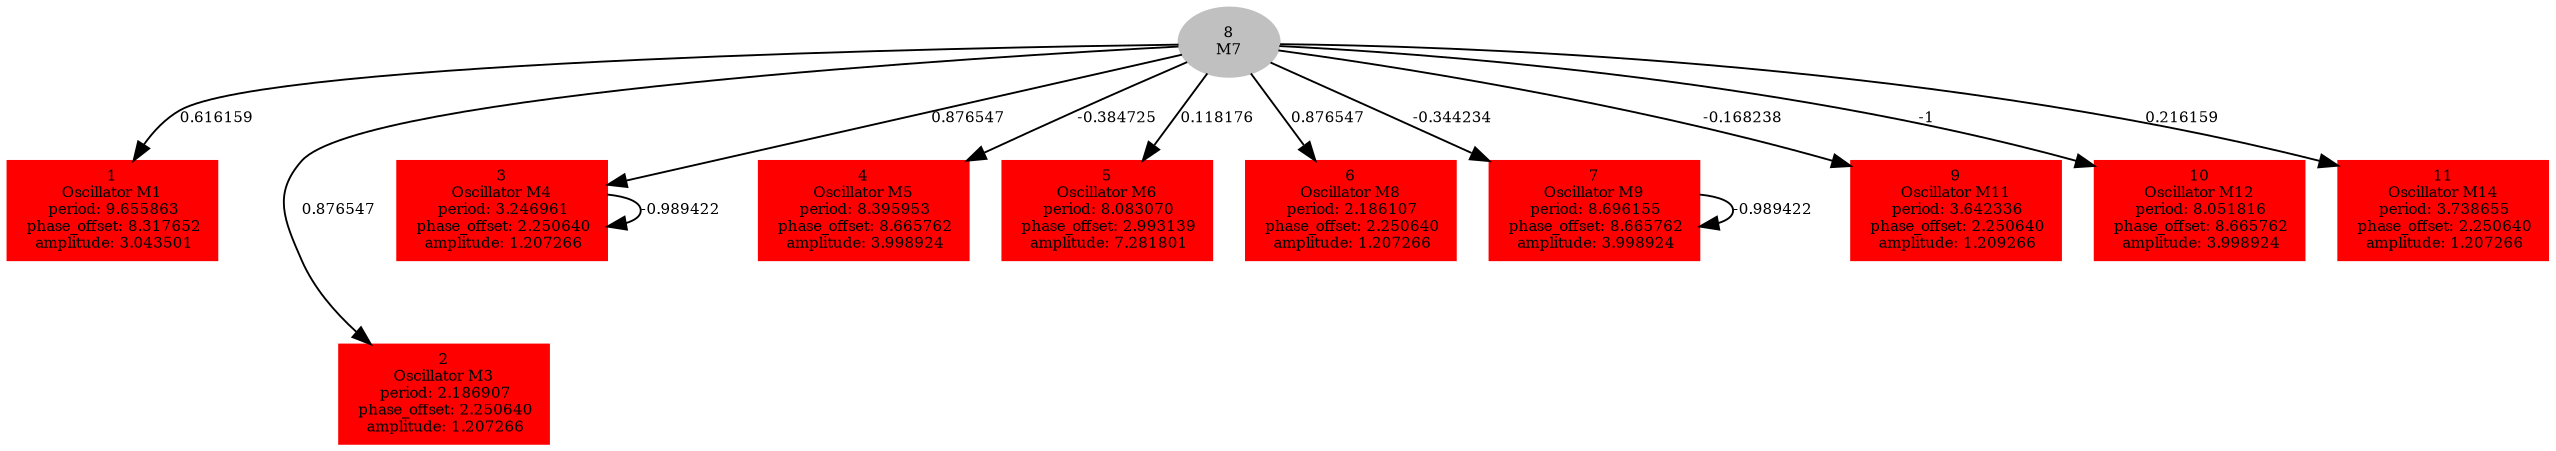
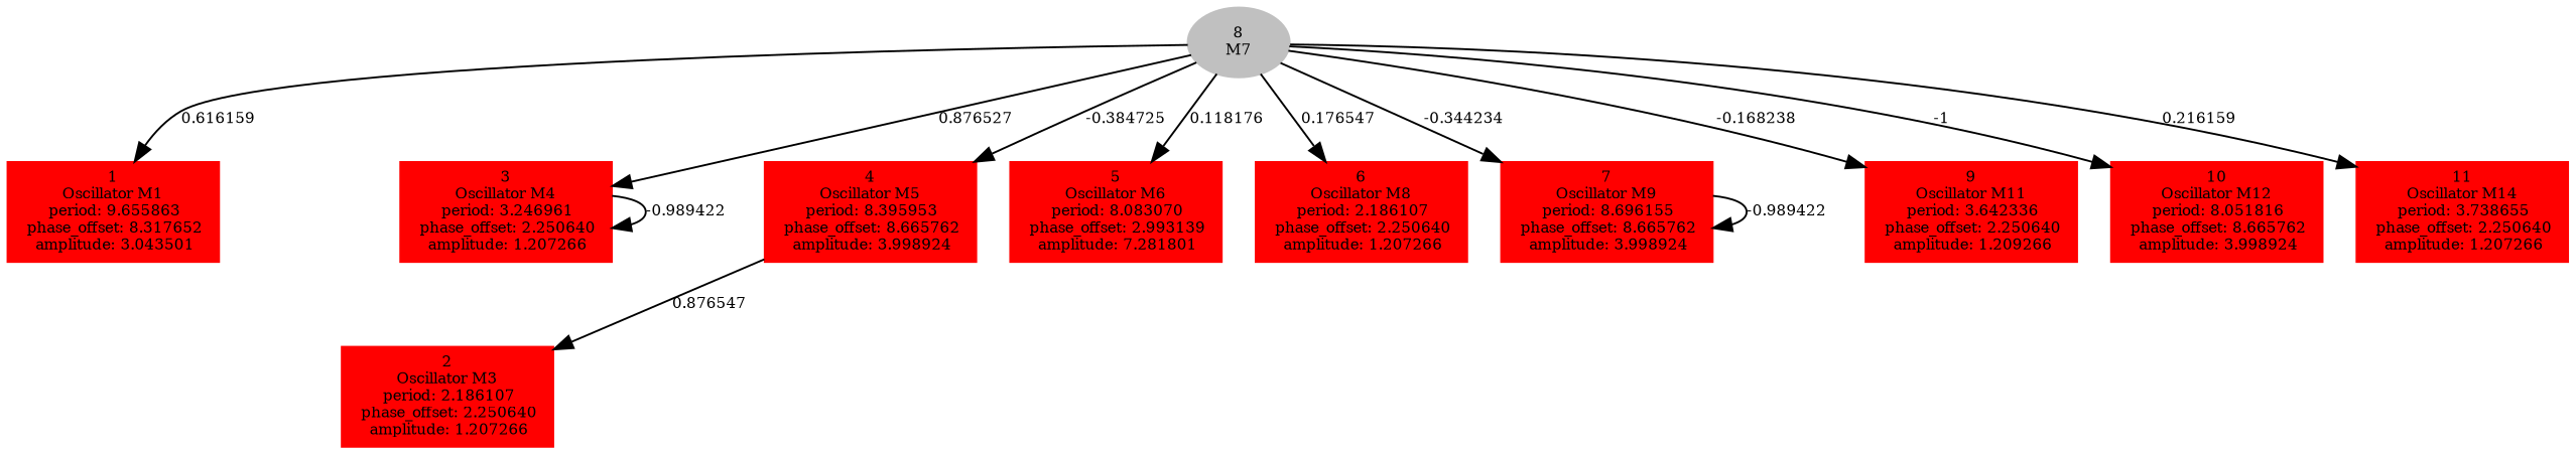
  digraph {
    forcelabels=true
    node [color=red fontsize=8 shape=box style=filled]
    edge [fontsize=8]
    n1 [label=<1<BR />Oscillator M1<BR /> period: 9.655863<BR /> phase_offset: 8.317652<BR /> amplitude: 3.043501>]
-   n2 [label=<2<BR />Oscillator M3<BR /> period: 2.186907<BR /> phase_offset: 2.250640<BR /> amplitude: 1.207266>]
+   n2 [label=<2<BR />Oscillator M3<BR /> period: 2.186107<BR /> phase_offset: 2.250640<BR /> amplitude: 1.207266>]
    n3 [label=<3<BR />Oscillator M4<BR /> period: 3.246961<BR /> phase_offset: 2.250640<BR /> amplitude: 1.207266>]
    n4 [label=<4<BR />Oscillator M5<BR /> period: 8.395953<BR /> phase_offset: 8.665762<BR /> amplitude: 3.998924>]
    n5 [label=<5<BR />Oscillator M6<BR /> period: 8.083070<BR /> phase_offset: 2.993139<BR /> amplitude: 7.281801>]
    n6 [label=<6<BR />Oscillator M8<BR /> period: 2.186107<BR /> phase_offset: 2.250640<BR /> amplitude: 1.207266>]
    n7 [label=<7<BR />Oscillator M9<BR /> period: 8.696155<BR /> phase_offset: 8.665762<BR /> amplitude: 3.998924>]
    n8 [color=grey label=<8<BR/>M7> shape=""]
    n9 [label=<9<BR />Oscillator M11<BR /> period: 3.642336<BR /> phase_offset: 2.250640<BR /> amplitude: 1.209266>]
    n10 [label=<10<BR />Oscillator M12<BR /> period: 8.051816<BR /> phase_offset: 8.665762<BR /> amplitude: 3.998924>]
    n11 [label=<11<BR />Oscillator M14<BR /> period: 3.738655<BR /> phase_offset: 2.250640<BR /> amplitude: 1.207266>]
    n3 -> n3 [label="-0.989422 "]
    n7 -> n7 [label="-0.989422 "]
    n8 -> n1 [label="0.616159 "]
-   n8 -> n2 [label="0.876547 "]
-   n8 -> n3 [label="0.876547 "]
+   n4 -> n2 [label="0.876547 "]
+   n8 -> n3 [label="0.876527 "]
    n8 -> n4 [label="-0.384725 "]
    n8 -> n5 [label="0.118176 "]
-   n8 -> n6 [label="0.876547 "]
+   n8 -> n6 [label="0.176547 "]
    n8 -> n7 [label="-0.344234 "]
    n8 -> n9 [label="-0.168238 "]
    n8 -> n10 [label="-1 "]
    n8 -> n11 [label="0.216159 "]
  }
